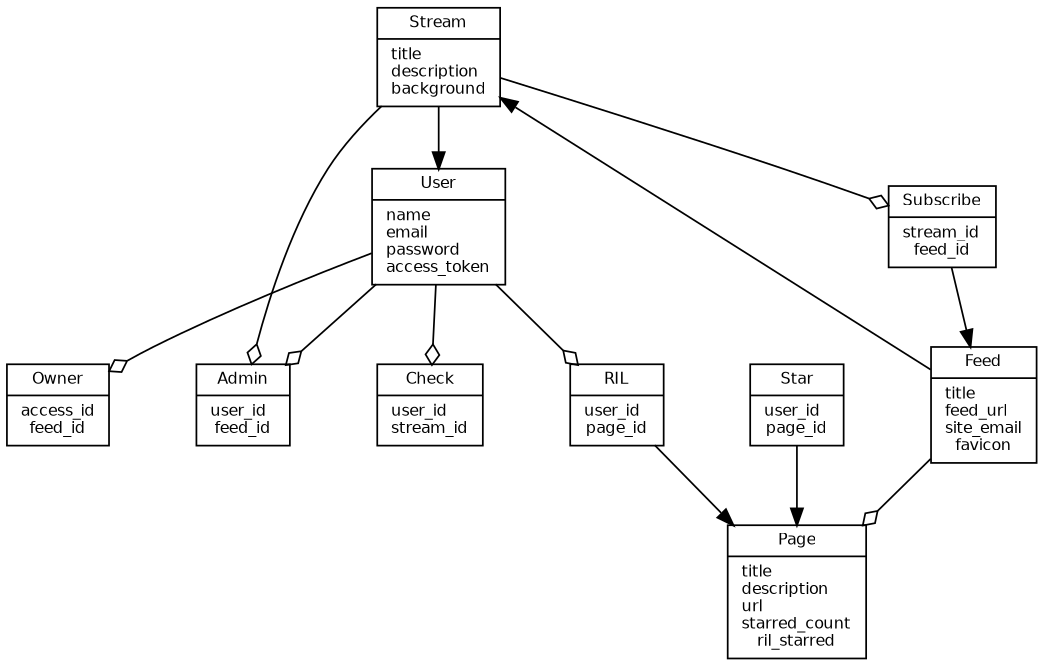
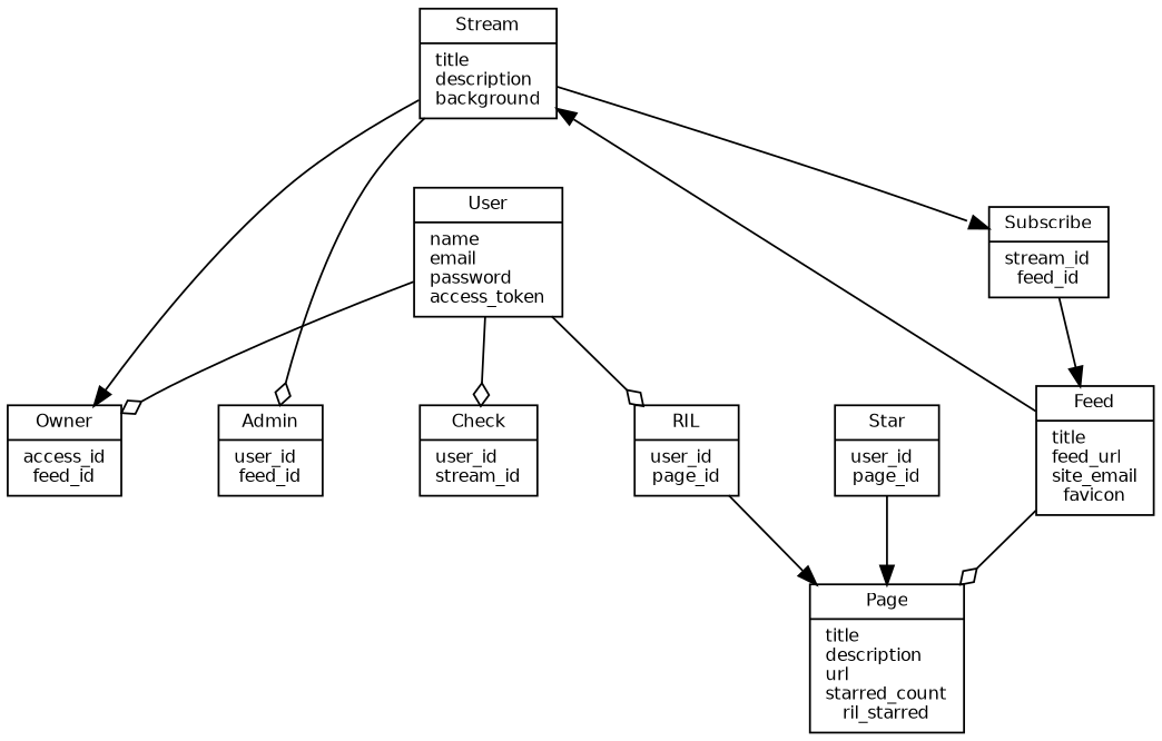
  digraph {
    nodesep=0.7
    node [fontname=Helvetica fontsize=9 shape=record]
    edge [arrowhead=odiamond arrowtail=onormal]
    n1 [height=0.01 label="{Stream|title\ldescription\lbackground}"]
    n2 [height=0.01 label="{Owner|access_id\lfeed_id}"]
    n3 [height=0.01 label="{Admin|user_id\lfeed_id}"]
    n4 [height=0.01 label="{Subscribe|stream_id\lfeed_id}"]
    n5 [height=0.01 label="{Feed|title\lfeed_url\lsite_email\lfavicon}"]
    n6 [height=0.01 label="{Page|title\ldescription\lurl\lstarred_count\lril_starred}"]
    n7 [height=0.01 label="{User|name\lemail\lpassword\laccess_token}"]
    n8 [height=0.01 label="{RIL|user_id\lpage_id}"]
    n9 [height=0.01 label="{Check|user_id\lstream_id}"]
    n10 [height=0.01 label="{Star|user_id\lpage_id}"]
-   n1 -> n7 [arrowhead=normal]
+   n1 -> n2 [arrowhead=normal]
    n1 -> n3
-   n1 -> n4
+   n1 -> n4 [arrowhead=normal]
    n4 -> n5 [arrowhead=normal]
    n5 -> n1 [arrowhead=normal]
    n5 -> n6
    n7 -> n2
-   n7 -> n3
    n7 -> n8
    n7 -> n9
    n8 -> n6 [arrowhead=normal]
    n10 -> n6 [arrowhead=normal]
  }
